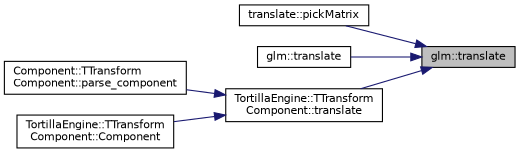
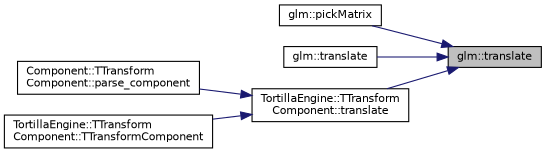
  digraph {
    rankdir=RL
    node [color=black fillcolor=white fontname=Helvetica fontsize=10 shape=record style=filled]
    edge [color=midnightblue dir=back fontname=Helvetica fontsize=10 labelfontname=Helvetica labelfontsize=10 style=solid]
    n1 [fillcolor=grey75 fontcolor=black height=0.2 label="glm::translate" width=0.4]
-   n2 [height=0.2 label="translate::pickMatrix" width=0.4]
+   n2 [height=0.2 label="glm::pickMatrix" width=0.4]
    n3 [height=0.2 label="glm::translate" width=0.4]
    n4 [height=0.2 label="TortillaEngine::TTransform\lComponent::translate" width=0.4]
    n5 [height=0.2 label="Component::TTransform\lComponent::parse_component" width=0.4]
-   n6 [height=0.2 label="TortillaEngine::TTransform\lComponent::Component" width=0.4]
+   n6 [height=0.2 label="TortillaEngine::TTransform\lComponent::TTransformComponent" width=0.4]
    n1 -> n2
    n1 -> n3
    n1 -> n4
    n4 -> n5
    n4 -> n6
  }
